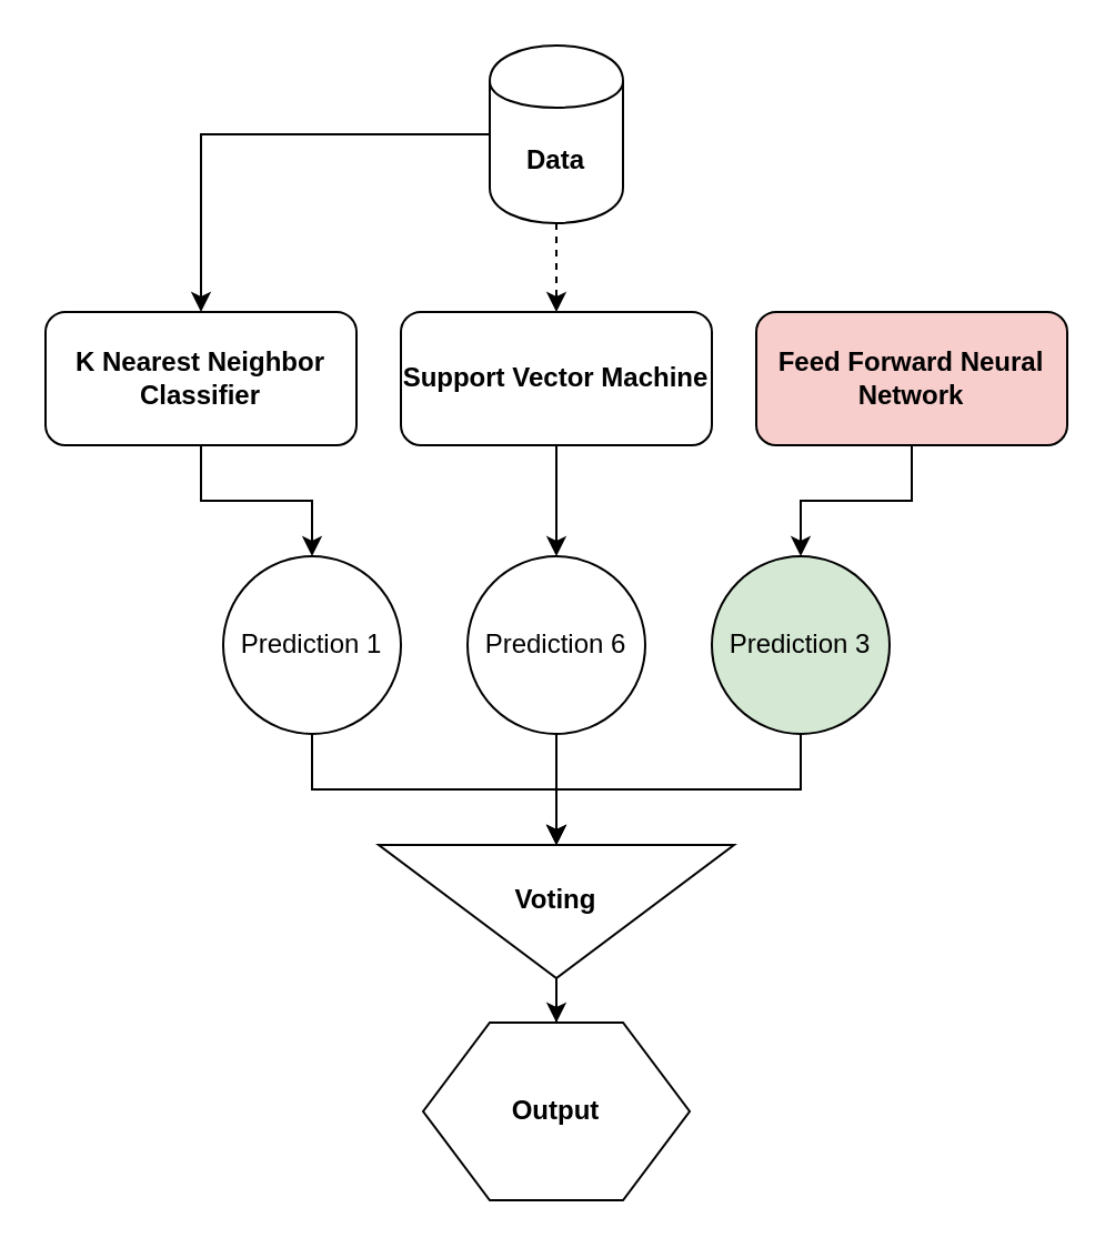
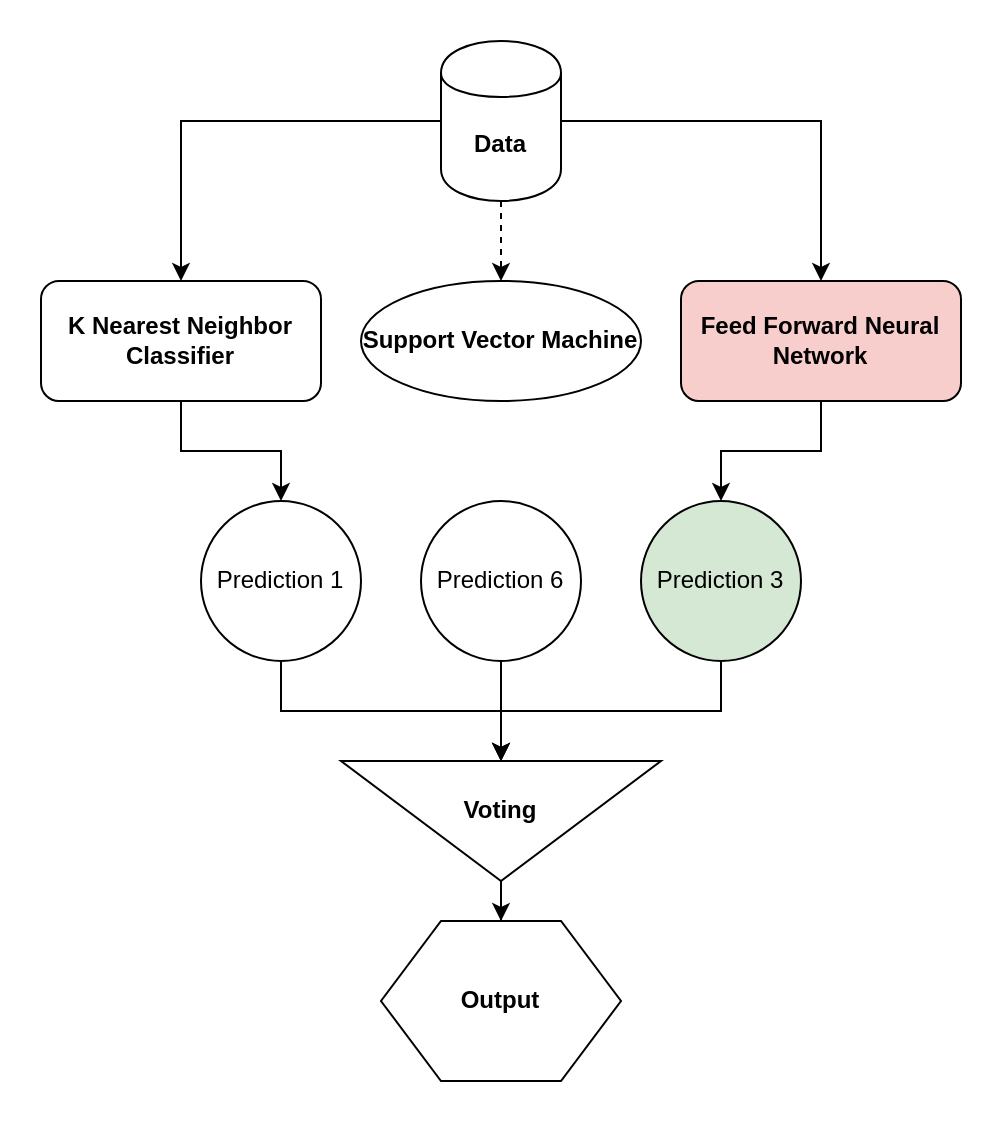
  <mxCell id="0" />
  <mxCell id="1" parent="0" />
  <mxCell id="2" style="edgeStyle=orthogonalEdgeStyle;rounded=0;orthogonalLoop=1;jettySize=auto;html=1;entryX=0.5;entryY=0;entryDx=0;entryDy=0;" edge="1" parent="1" source="3" target="13"><mxGeometry relative="1" as="geometry" /></mxCell>
  <mxCell id="3" value="&lt;b&gt;K Nearest Neighbor Classifier&lt;/b&gt;" style="rounded=1;whiteSpace=wrap;html=1;fontSize=12;glass=0;strokeWidth=1;shadow=0;" vertex="1" parent="1"><mxGeometry x="20" y="140" width="140" height="60" as="geometry" /></mxCell>
- <mxCell id="4" style="edgeStyle=orthogonalEdgeStyle;rounded=0;orthogonalLoop=1;jettySize=auto;html=1;entryX=0.5;entryY=0;entryDx=0;entryDy=0;" edge="1" parent="1" source="5" target="15"><mxGeometry relative="1" as="geometry" /></mxCell>
- <mxCell id="5" value="&lt;b&gt;Support Vector Machine&lt;/b&gt;" style="rounded=1;whiteSpace=wrap;html=1;fontSize=12;glass=0;strokeWidth=1;shadow=0;" parent="1" vertex="1"><mxGeometry x="180" y="140" width="140" height="60" as="geometry" /></mxCell>
+ <mxCell id="5" value="&lt;b&gt;Support Vector Machine&lt;/b&gt;" style="ellipse;whiteSpace=wrap;html=1;fontSize=12;glass=0;strokeWidth=1;shadow=0;" parent="1" vertex="1"><mxGeometry x="180" y="140" width="140" height="60" as="geometry" /></mxCell>
  <mxCell id="6" style="edgeStyle=orthogonalEdgeStyle;rounded=0;orthogonalLoop=1;jettySize=auto;html=1;entryX=0.5;entryY=0;entryDx=0;entryDy=0;" edge="1" parent="1" source="7" target="17"><mxGeometry relative="1" as="geometry" /></mxCell>
  <mxCell id="7" value="&lt;b&gt;Feed Forward Neural Network&lt;br&gt;&lt;/b&gt;" style="rounded=1;whiteSpace=wrap;html=1;fontSize=12;glass=0;strokeWidth=1;shadow=0;fillColor=#f8cecc;" vertex="1" parent="1"><mxGeometry x="340" y="140" width="140" height="60" as="geometry" /></mxCell>
  <mxCell id="8" style="edgeStyle=orthogonalEdgeStyle;rounded=0;orthogonalLoop=1;jettySize=auto;html=1;entryX=0.5;entryY=0;entryDx=0;entryDy=0;" edge="1" parent="1" source="11" target="3"><mxGeometry relative="1" as="geometry" /></mxCell>
  <mxCell id="9" style="edgeStyle=orthogonalEdgeStyle;rounded=0;orthogonalLoop=1;jettySize=auto;html=1;dashed=1;" edge="1" parent="1" source="11" target="5"><mxGeometry relative="1" as="geometry" /></mxCell>
+ <mxCell id="10" style="edgeStyle=orthogonalEdgeStyle;rounded=0;orthogonalLoop=1;jettySize=auto;html=1;entryX=0.5;entryY=0;entryDx=0;entryDy=0;" edge="1" parent="1" source="11" target="7"><mxGeometry relative="1" as="geometry" /></mxCell>
  <mxCell id="11" value="&lt;b&gt;Data&lt;/b&gt;" style="shape=cylinder;whiteSpace=wrap;html=1;boundedLbl=1;backgroundOutline=1;" vertex="1" parent="1"><mxGeometry x="220" y="20" width="60" height="80" as="geometry" /></mxCell>
  <mxCell id="12" style="edgeStyle=orthogonalEdgeStyle;rounded=0;orthogonalLoop=1;jettySize=auto;html=1;entryX=0;entryY=0.5;entryDx=0;entryDy=0;" edge="1" parent="1" source="13" target="19"><mxGeometry relative="1" as="geometry" /></mxCell>
  <mxCell id="13" value="Prediction 1" style="ellipse;whiteSpace=wrap;html=1;aspect=fixed;" vertex="1" parent="1"><mxGeometry x="100" y="250" width="80" height="80" as="geometry" /></mxCell>
  <mxCell id="14" style="edgeStyle=orthogonalEdgeStyle;rounded=0;orthogonalLoop=1;jettySize=auto;html=1;entryX=0;entryY=0.5;entryDx=0;entryDy=0;" edge="1" parent="1" source="15" target="19"><mxGeometry relative="1" as="geometry" /></mxCell>
  <mxCell id="15" value="Prediction 6" style="ellipse;whiteSpace=wrap;html=1;aspect=fixed;" vertex="1" parent="1"><mxGeometry x="210" y="250" width="80" height="80" as="geometry" /></mxCell>
  <mxCell id="16" style="edgeStyle=orthogonalEdgeStyle;rounded=0;orthogonalLoop=1;jettySize=auto;html=1;entryX=0;entryY=0.5;entryDx=0;entryDy=0;" edge="1" parent="1" source="17" target="19"><mxGeometry relative="1" as="geometry" /></mxCell>
  <mxCell id="17" value="Prediction 3" style="ellipse;whiteSpace=wrap;html=1;aspect=fixed;fillColor=#d5e8d4;" vertex="1" parent="1"><mxGeometry x="320" y="250" width="80" height="80" as="geometry" /></mxCell>
  <mxCell id="18" style="edgeStyle=orthogonalEdgeStyle;rounded=0;orthogonalLoop=1;jettySize=auto;html=1;entryX=0.5;entryY=0;entryDx=0;entryDy=0;" edge="1" parent="1" source="19" target="21"><mxGeometry relative="1" as="geometry" /></mxCell>
  <mxCell id="19" value="" style="triangle;whiteSpace=wrap;html=1;rotation=90;" vertex="1" parent="1"><mxGeometry x="220" y="330" width="60" height="160" as="geometry" /></mxCell>
  <mxCell id="20" value="&lt;b&gt;Voting&lt;/b&gt;" style="text;html=1;strokeColor=none;fillColor=none;align=center;verticalAlign=middle;whiteSpace=wrap;rounded=0;" vertex="1" parent="1"><mxGeometry x="230" y="400" width="40" height="10" as="geometry" /></mxCell>
  <mxCell id="21" value="&lt;b&gt;Output&lt;/b&gt;" style="shape=hexagon;perimeter=hexagonPerimeter2;whiteSpace=wrap;html=1;" vertex="1" parent="1"><mxGeometry x="190" y="460" width="120" height="80" as="geometry" /></mxCell>
